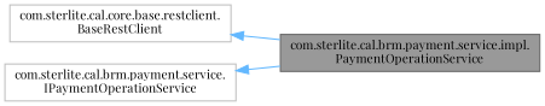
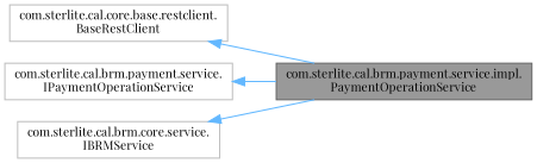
  digraph {
    rankdir=LR
    fontname="Playfair Display"
    node [color=grey75 fillcolor=white fontname="Playfair Display" fontsize=10 shape=box style=filled]
    edge [color=steelblue1 dir=back fontname="Playfair Display" fontsize=10 labelfontname=Helvetica labelfontsize=10 style=solid]
    n1 [color=gray40 fillcolor=grey60 fontcolor=black height=0.2 label="com.sterlite.cal.brm.payment.service.impl.\lPaymentOperationService" width=0.4]
    n2 [height=0.2 label="com.sterlite.cal.core.base.restclient.\lBaseRestClient" width=0.4]
    n3 [height=0.2 label="com.sterlite.cal.brm.payment.service.\lIPaymentOperationService" width=0.4]
+   n4 [height=0.2 label="com.sterlite.cal.brm.core.service.\lIBRMService" width=0.4]
    n2 -> n1
    n3 -> n1
+   n4 -> n1
  }
